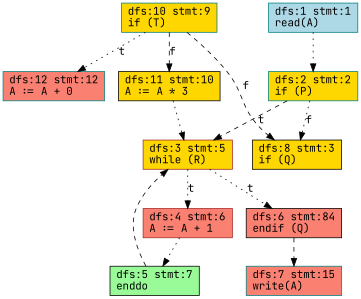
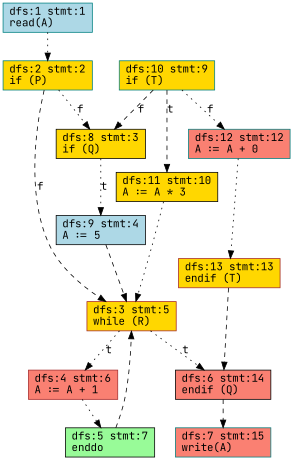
  digraph {
    fontname="JetBrains Mono"
    node [color=teal fillcolor=gold fontname="JetBrains Mono" shape=rect style=filled]
    edge [fontname="JetBrains Mono" style=dotted]
    n1 [fillcolor=lightblue label="dfs:1 stmt:1\nread(A)\l"]
    n2 [label="dfs:2 stmt:2\nif (P)\l"]
    n3 [color=black label="dfs:8 stmt:3\nif (Q)\l"]
    n4 [color=brown label="dfs:3 stmt:5\nwhile (R)\l"]
+   n5 [color=black fillcolor=lightblue label="dfs:9 stmt:4\nA := 5\l"]
    n6 [color=brown fillcolor=salmon label="dfs:4 stmt:6\nA := A + 1\l"]
-   n7 [color=black fillcolor=salmon label="dfs:6 stmt:84\nendif (Q)\l"]
+   n7 [color=black fillcolor=salmon label="dfs:6 stmt:14\nendif (Q)\l"]
    n8 [label="dfs:10 stmt:9\nif (T)\l"]
    n9 [color=black label="dfs:11 stmt:10\nA := A * 3\l"]
    n10 [fillcolor=salmon label="dfs:12 stmt:12\nA := A + 0\l"]
    n11 [color=black fillcolor=palegreen label="dfs:5 stmt:7\nenddo\l"]
    n12 [fillcolor=salmon label="dfs:7 stmt:15\nwrite(A)\l"]
+   n13 [color=brown label="dfs:13 stmt:13\nendif (T)\l"]
    n1 -> n2
    n2 -> n3 [label=f]
-   n2 -> n4 [label=t style=dashed]
+   n2 -> n4 [label=f style=dashed]
+   n3 -> n5 [label=t]
    n4 -> n6 [label=t]
    n4 -> n7 [label=t]
+   n5 -> n4 [style=dashed]
    n6 -> n11
    n7 -> n12 [style=dashed]
    n8 -> n3 [label=f style=dashed]
-   n8 -> n9 [label=f style=dashed]
-   n8 -> n10 [label=t]
+   n8 -> n9 [label=t style=dashed]
+   n8 -> n10 [label=f]
    n9 -> n4
+   n10 -> n13
    n11 -> n4 [style=dashed]
+   n13 -> n7 [style=dashed]
  }
